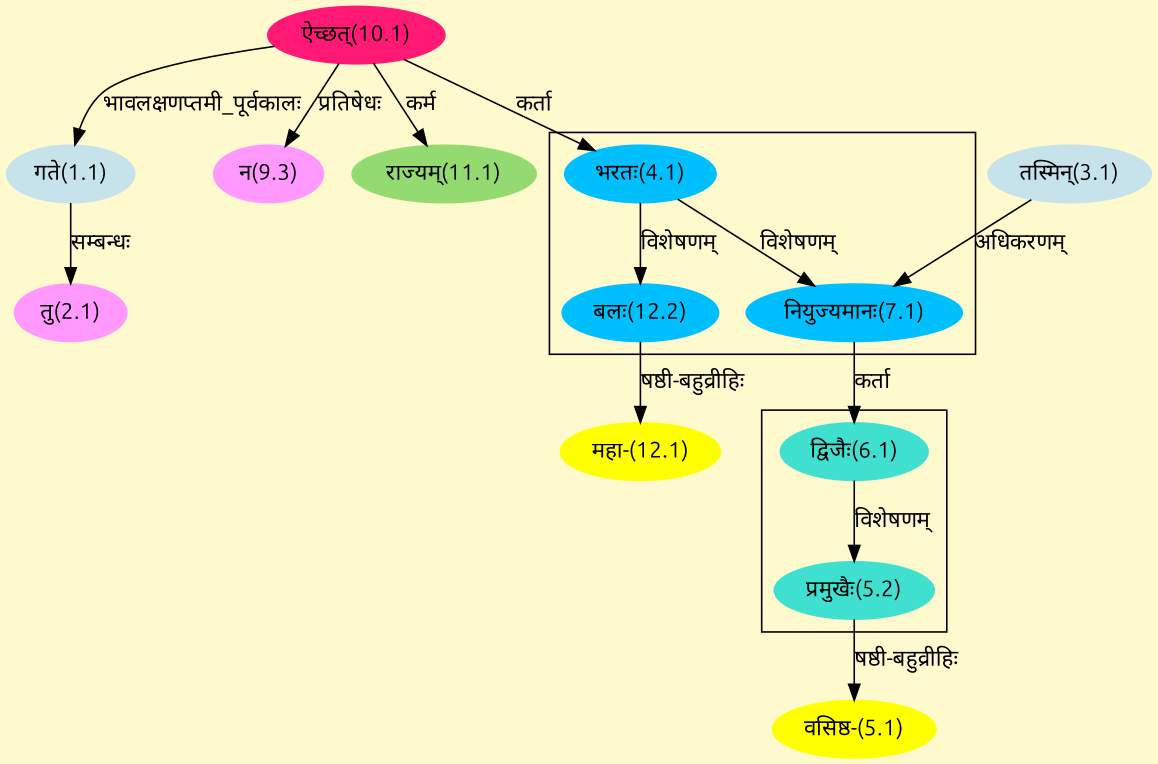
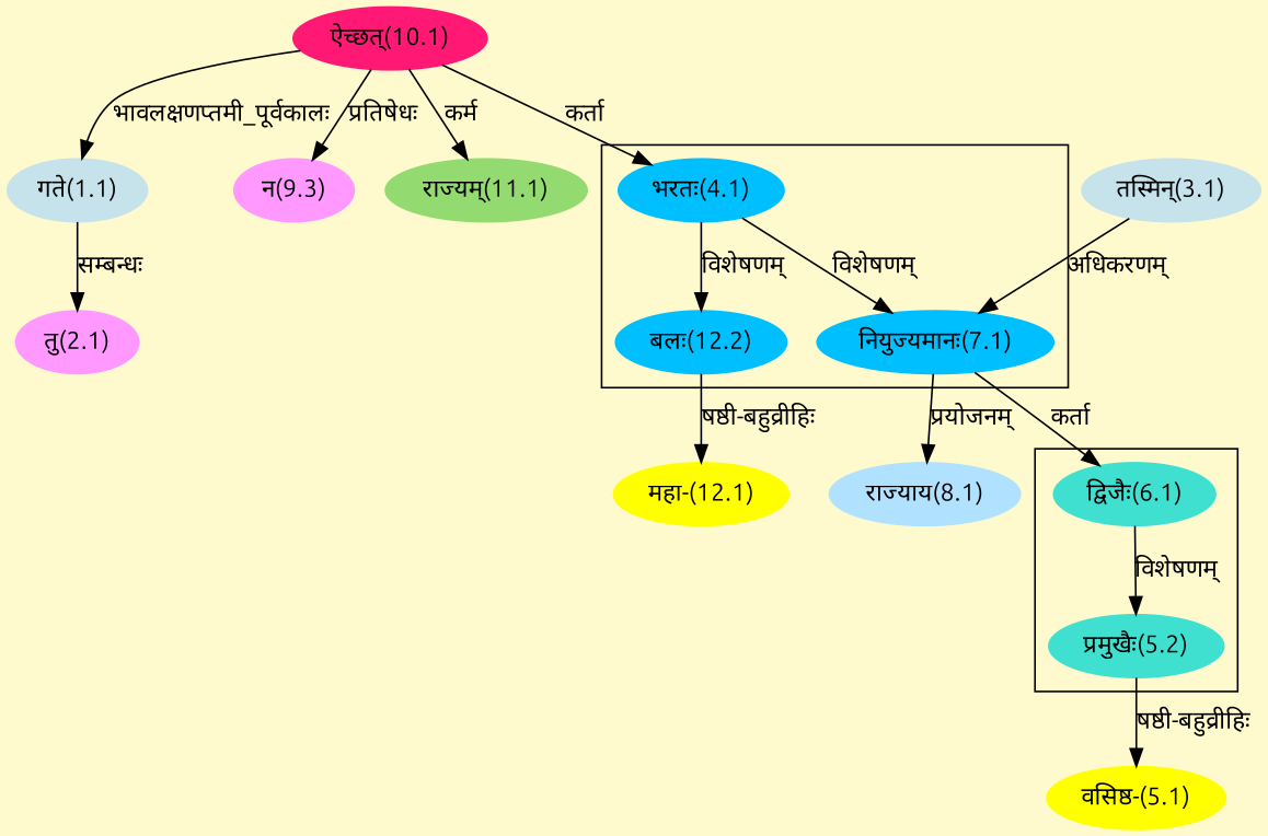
  digraph {
    bgcolor=lemonchiffon1
    compound=true
    fontname=Ubuntu
    rankdir=BT
    node [color="#00BFFF" fontname=Ubuntu style=filled]
    edge [dir=back fontname=Ubuntu]
    n1 [color="#40E0D0" label="प्रमुखैः(5.2)"]
    n2 [color="#40E0D0" label="द्विजैः(6.1)"]
    n3 [label="नियुज्यमानः(7.1)"]
    n4 [label="भरतः(4.1)"]
    n5 [label="बलः(12.2)"]
    n6 [color="#C6E2EB" label="तस्मिन्(3.1)"]
    n7 [color="#FF1975" label="ऐच्छत्(10.1)"]
    n8 [color="#C6E2EB" label="गते(1.1)"]
    n9 [color="#FF99FF" label="तु(2.1)"]
    n10 [color="#FFFF00" label="वसिष्ठ-(5.1)"]
+   n11 [color="#B0E2FF" label="राज्याय(8.1)"]
    n12 [color="#FF99FF" label="न(9.3)"]
    n13 [color="#93DB70" label="राज्यम्(11.1)"]
    n14 [color="#FFFF00" label="महा-(12.1)"]
    subgraph cluster_1 {
      n1
      n2
    }
    subgraph cluster_2 {
      n3
      n4
      n5
    }
    n1 -> n2 [label="विशेषणम्"]
    n2 -> n3 [label="कर्ता"]
    n3 -> n4 [label="विशेषणम्"]
    n3 -> n6 [label="अधिकरणम्"]
    n4 -> n7 [label="कर्ता"]
    n5 -> n4 [label="विशेषणम्"]
    n8 -> n7 [label="भावलक्षणप्तमी_पूर्वकालः"]
    n9 -> n8 [label="सम्बन्धः"]
    n10 -> n1 [label="षष्ठी-बहुव्रीहिः"]
+   n11 -> n3 [label="प्रयोजनम्"]
    n12 -> n7 [label="प्रतिषेधः"]
    n13 -> n7 [label="कर्म"]
    n14 -> n5 [label="षष्ठी-बहुव्रीहिः"]
  }
